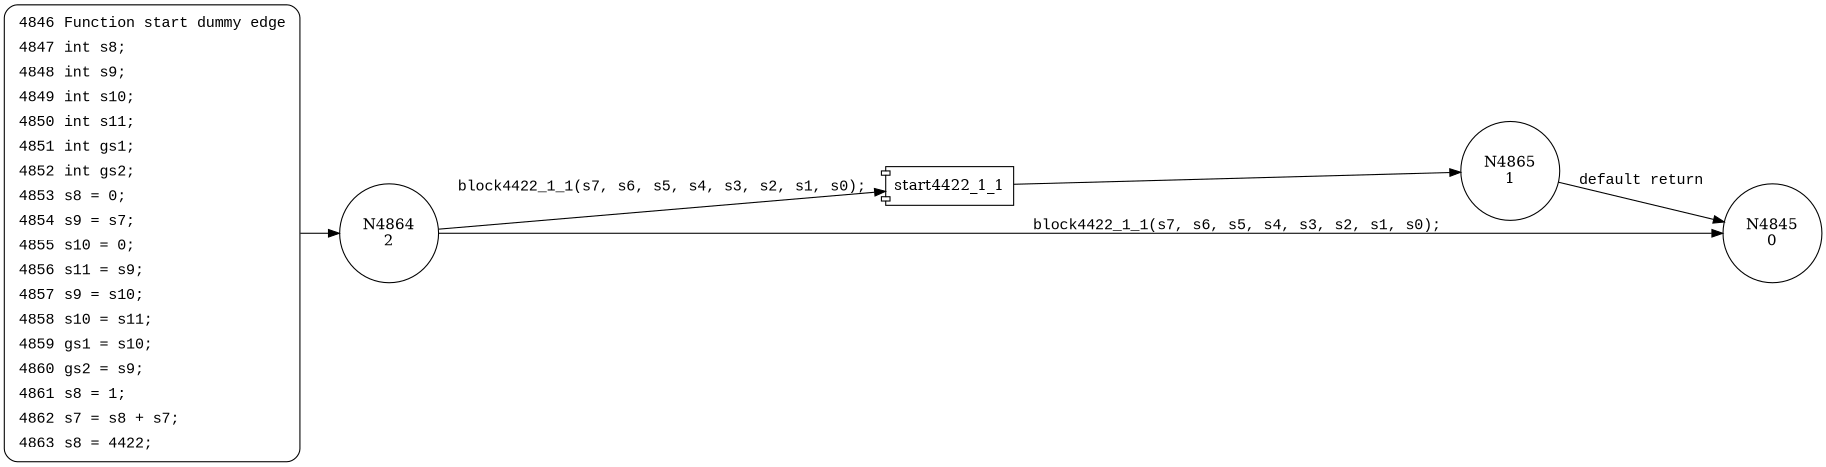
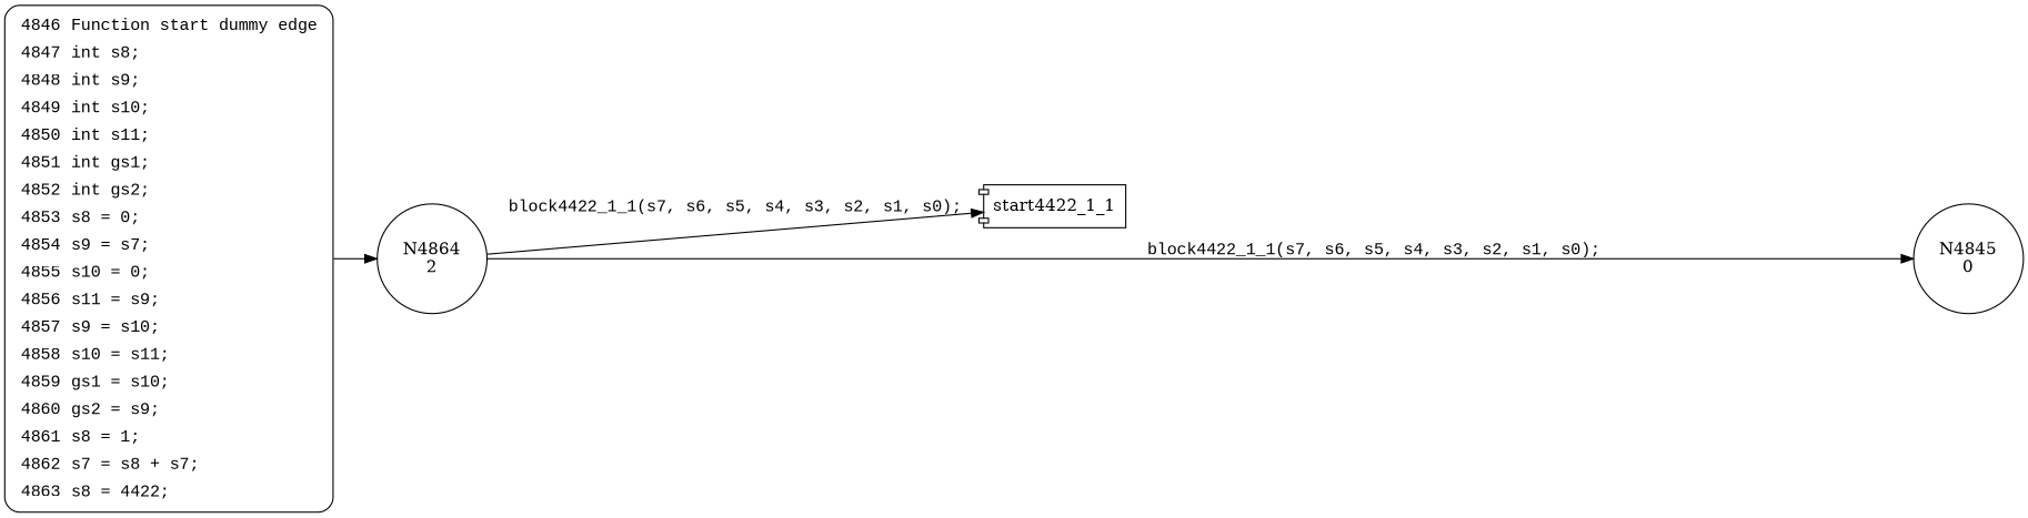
  digraph {
    rankdir=LR
    node [shape=circle]
    edge [fontname="Courier New"]
    n1 [label="N4864\n2"]
    n2 [label=start4422_1_1 shape=component]
    n3 [label="N4845\n0"]
-   n4 [label="N4865\n1"]
    n5 [fillcolor=white fontname="Courier New" label=<<table border="0" cellborder="0" cellpadding="3" bgcolor="white"><tr><td align="right">4846</td><td align="left">Function start dummy edge</td></tr><tr><td align="right">4847</td><td align="left">int s8;</td></tr><tr><td align="right">4848</td><td align="left">int s9;</td></tr><tr><td align="right">4849</td><td align="left">int s10;</td></tr><tr><td align="right">4850</td><td align="left">int s11;</td></tr><tr><td align="right">4851</td><td align="left">int gs1;</td></tr><tr><td align="right">4852</td><td align="left">int gs2;</td></tr><tr><td align="right">4853</td><td align="left">s8 = 0;</td></tr><tr><td align="right">4854</td><td align="left">s9 = s7;</td></tr><tr><td align="right">4855</td><td align="left">s10 = 0;</td></tr><tr><td align="right">4856</td><td align="left">s11 = s9;</td></tr><tr><td align="right">4857</td><td align="left">s9 = s10;</td></tr><tr><td align="right">4858</td><td align="left">s10 = s11;</td></tr><tr><td align="right">4859</td><td align="left">gs1 = s10;</td></tr><tr><td align="right">4860</td><td align="left">gs2 = s9;</td></tr><tr><td align="right">4861</td><td align="left">s8 = 1;</td></tr><tr><td align="right">4862</td><td align="left">s7 = s8 + s7;</td></tr><tr><td align="right">4863</td><td align="left">s8 = 4422;</td></tr></table>> penwidth=1 shape=Mrecord style="filled,bold"]
    n1 -> n2 [label="block4422_1_1(s7, s6, s5, s4, s3, s2, s1, s0);"]
    n1 -> n3 [label="block4422_1_1(s7, s6, s5, s4, s3, s2, s1, s0);"]
-   n2 -> n4
-   n4 -> n3 [label="default return"]
    n5 -> n1 [fontname=""]
  }
